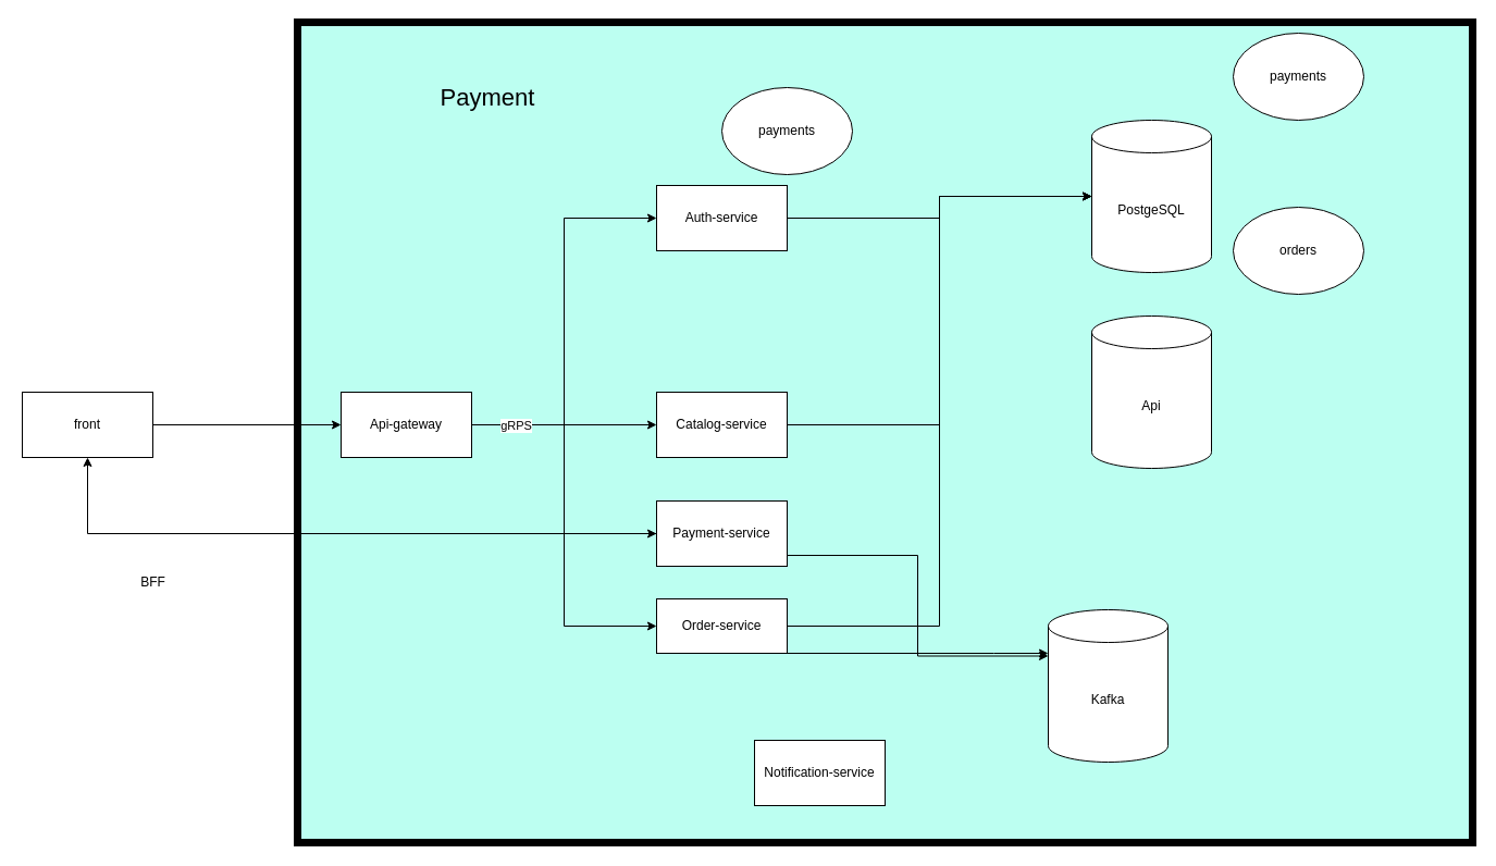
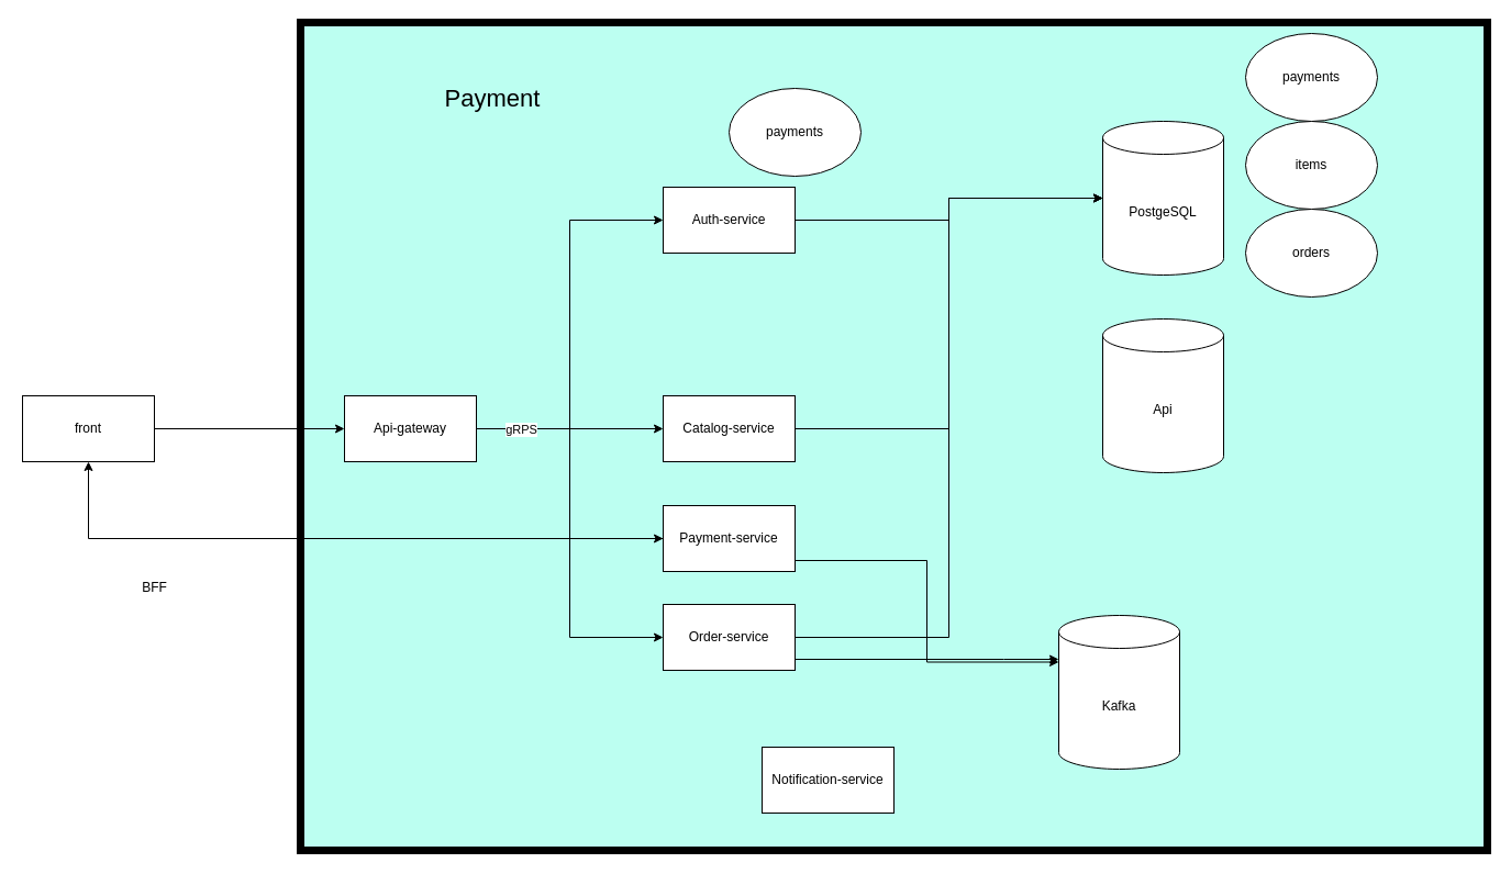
  <mxCell id="0" />
  <mxCell id="1" parent="0" />
  <mxCell id="2" value="" style="rounded=0;whiteSpace=wrap;html=1;strokeWidth=7;perimeterSpacing=7;fillColor=#BCFFF1;" vertex="1" parent="1"><mxGeometry x="273" y="20" width="1080" height="754" as="geometry" /></mxCell>
  <mxCell id="3" value="Notification-service" style="rounded=0;whiteSpace=wrap;html=1;" vertex="1" parent="1"><mxGeometry x="693" y="680" width="120" height="60" as="geometry" /></mxCell>
  <mxCell id="4" value="Catalog-service" style="rounded=0;whiteSpace=wrap;html=1;" vertex="1" parent="1"><mxGeometry x="603" y="360" width="120" height="60" as="geometry" /></mxCell>
  <mxCell id="5" value="Postge&lt;span style=&quot;background-color: transparent; color: light-dark(rgb(0, 0, 0), rgb(255, 255, 255));&quot;&gt;SQL&lt;/span&gt;" style="shape=cylinder3;whiteSpace=wrap;html=1;boundedLbl=1;backgroundOutline=1;size=15;" vertex="1" parent="1"><mxGeometry x="1003" y="110" width="110" height="140" as="geometry" /></mxCell>
  <mxCell id="6" value="Api" style="shape=cylinder3;whiteSpace=wrap;html=1;boundedLbl=1;backgroundOutline=1;size=15;" vertex="1" parent="1"><mxGeometry x="1003" y="290" width="110" height="140" as="geometry" /></mxCell>
  <mxCell id="7" value="&lt;font style=&quot;font-size: 22px;&quot;&gt;Payment&lt;/font&gt;" style="text;html=1;align=center;verticalAlign=middle;whiteSpace=wrap;rounded=0;" vertex="1" parent="1"><mxGeometry x="393.001" y="60" width="109.843" height="60" as="geometry" /></mxCell>
  <mxCell id="8" value="Auth-service" style="rounded=0;whiteSpace=wrap;html=1;" vertex="1" parent="1"><mxGeometry x="603" y="170" width="120" height="60" as="geometry" /></mxCell>
  <mxCell id="9" style="edgeStyle=orthogonalEdgeStyle;rounded=0;orthogonalLoop=1;jettySize=auto;html=1;entryX=0;entryY=0.5;entryDx=0;entryDy=0;" edge="1" parent="1" source="14" target="8"><mxGeometry relative="1" as="geometry" /></mxCell>
  <mxCell id="10" style="edgeStyle=orthogonalEdgeStyle;rounded=0;orthogonalLoop=1;jettySize=auto;html=1;entryX=0;entryY=0.5;entryDx=0;entryDy=0;" edge="1" parent="1" source="14" target="18"><mxGeometry relative="1" as="geometry" /></mxCell>
  <mxCell id="11" style="edgeStyle=orthogonalEdgeStyle;rounded=0;orthogonalLoop=1;jettySize=auto;html=1;" edge="1" parent="1" source="14" target="4"><mxGeometry relative="1" as="geometry" /></mxCell>
  <mxCell id="12" style="edgeStyle=orthogonalEdgeStyle;rounded=0;orthogonalLoop=1;jettySize=auto;html=1;entryX=0;entryY=0.5;entryDx=0;entryDy=0;" edge="1" parent="1" source="14" target="17"><mxGeometry relative="1" as="geometry" /></mxCell>
  <mxCell id="13" value="gRPS" style="edgeLabel;html=1;align=center;verticalAlign=middle;resizable=0;points=[];" vertex="1" connectable="0" parent="12"><mxGeometry x="-0.845" y="-2" relative="1" as="geometry"><mxPoint x="12" y="-2" as="offset" /></mxGeometry></mxCell>
  <mxCell id="14" value="Api-gateway" style="rounded=0;whiteSpace=wrap;html=1;" vertex="1" parent="1"><mxGeometry x="313" y="360" width="120" height="60" as="geometry" /></mxCell>
  <mxCell id="15" style="edgeStyle=orthogonalEdgeStyle;rounded=0;orthogonalLoop=1;jettySize=auto;html=1;entryX=0;entryY=0.5;entryDx=0;entryDy=0;entryPerimeter=0;" edge="1" parent="1" source="17" target="5"><mxGeometry relative="1" as="geometry" /></mxCell>
  <mxCell id="16" style="edgeStyle=orthogonalEdgeStyle;rounded=0;orthogonalLoop=1;jettySize=auto;html=1;" edge="1" parent="1" source="17" target="22"><mxGeometry relative="1" as="geometry"><Array as="points"><mxPoint x="913" y="600" /><mxPoint x="913" y="600" /></Array></mxGeometry></mxCell>
- <mxCell id="17" value="Order-service" style="rounded=0;whiteSpace=wrap;html=1;" vertex="1" parent="1"><mxGeometry x="603" y="550" width="120" height="50" as="geometry" /></mxCell>
+ <mxCell id="17" value="Order-service" style="rounded=0;whiteSpace=wrap;html=1;" vertex="1" parent="1"><mxGeometry x="603" y="550" width="120" height="60" as="geometry" /></mxCell>
  <mxCell id="18" value="Payment-service" style="rounded=0;whiteSpace=wrap;html=1;" vertex="1" parent="1"><mxGeometry x="603" y="460" width="120" height="60" as="geometry" /></mxCell>
  <mxCell id="19" style="edgeStyle=orthogonalEdgeStyle;rounded=0;orthogonalLoop=1;jettySize=auto;html=1;entryX=0;entryY=0.5;entryDx=0;entryDy=0;entryPerimeter=0;" edge="1" parent="1" source="8" target="5"><mxGeometry relative="1" as="geometry" /></mxCell>
  <mxCell id="20" style="edgeStyle=orthogonalEdgeStyle;rounded=0;orthogonalLoop=1;jettySize=auto;html=1;" edge="1" parent="1" source="18" target="25"><mxGeometry relative="1" as="geometry" /></mxCell>
  <mxCell id="21" style="edgeStyle=orthogonalEdgeStyle;rounded=0;orthogonalLoop=1;jettySize=auto;html=1;entryX=0;entryY=0.5;entryDx=0;entryDy=0;entryPerimeter=0;" edge="1" parent="1" source="4" target="5"><mxGeometry relative="1" as="geometry" /></mxCell>
  <mxCell id="22" value="Kafka" style="shape=cylinder3;whiteSpace=wrap;html=1;boundedLbl=1;backgroundOutline=1;size=15;" vertex="1" parent="1"><mxGeometry x="963" y="560" width="110" height="140" as="geometry" /></mxCell>
  <mxCell id="23" style="edgeStyle=orthogonalEdgeStyle;rounded=0;orthogonalLoop=1;jettySize=auto;html=1;entryX=0;entryY=0;entryDx=0;entryDy=42.5;entryPerimeter=0;" edge="1" parent="1" source="18" target="22"><mxGeometry relative="1" as="geometry"><Array as="points"><mxPoint x="843" y="510" /><mxPoint x="843" y="603" /></Array></mxGeometry></mxCell>
  <mxCell id="24" style="edgeStyle=orthogonalEdgeStyle;rounded=0;orthogonalLoop=1;jettySize=auto;html=1;entryX=0;entryY=0.5;entryDx=0;entryDy=0;" edge="1" parent="1" source="25" target="14"><mxGeometry relative="1" as="geometry" /></mxCell>
  <mxCell id="25" value="front" style="rounded=0;whiteSpace=wrap;html=1;" vertex="1" parent="1"><mxGeometry x="20" y="360" width="120" height="60" as="geometry" /></mxCell>
  <mxCell id="26" value="BFF" style="text;html=1;align=center;verticalAlign=middle;resizable=0;points=[];autosize=1;strokeColor=none;fillColor=none;" vertex="1" parent="1"><mxGeometry x="115" y="520" width="50" height="30" as="geometry" /></mxCell>
  <mxCell id="27" value="orders" style="ellipse;whiteSpace=wrap;html=1;" vertex="1" parent="1"><mxGeometry x="1133" width="120" height="80" as="geometry" y="190" /></mxCell>
  <mxCell id="28" value="payments" style="ellipse;whiteSpace=wrap;html=1;" vertex="1" parent="1"><mxGeometry x="1133" y="30" width="120" height="80" as="geometry" /></mxCell>
+ <mxCell id="29" value="items" style="ellipse;whiteSpace=wrap;html=1;" vertex="1" parent="1"><mxGeometry x="1133" y="110" width="120" height="80" as="geometry" /></mxCell>
  <mxCell id="30" value="payments" style="ellipse;whiteSpace=wrap;html=1;" vertex="1" parent="1"><mxGeometry x="663" y="80" width="120" height="80" as="geometry" /></mxCell>
